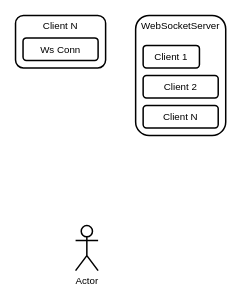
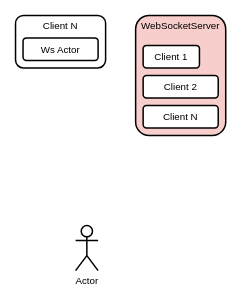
  <mxCell id="0" />
  <mxCell id="1" parent="0" />
  <mxCell id="2" value="" style="group" vertex="1" connectable="0" parent="1"><mxGeometry x="180" y="20" width="120" height="160" as="geometry" /></mxCell>
- <mxCell id="3" value="WebSocketServer" style="rounded=1;whiteSpace=wrap;html=1;strokeWidth=2;fontSize=13;verticalAlign=top;" vertex="1" parent="2"><mxGeometry width="120" height="160" as="geometry" /></mxCell>
+ <mxCell id="3" value="WebSocketServer" style="rounded=1;whiteSpace=wrap;html=1;strokeWidth=2;fontSize=13;verticalAlign=top;fillColor=#f8cecc;" vertex="1" parent="2"><mxGeometry width="120" height="160" as="geometry" /></mxCell>
  <mxCell id="4" value="Client 1" style="rounded=1;whiteSpace=wrap;html=1;strokeWidth=2;fontSize=13;" vertex="1" parent="2"><mxGeometry x="10" y="40" width="75" height="30" as="geometry" /></mxCell>
  <mxCell id="5" value="Client 2" style="rounded=1;whiteSpace=wrap;html=1;strokeWidth=2;fontSize=13;" vertex="1" parent="2"><mxGeometry x="10" y="80" width="100" height="30" as="geometry" /></mxCell>
  <mxCell id="6" value="Client N" style="rounded=1;whiteSpace=wrap;html=1;strokeWidth=2;fontSize=13;" vertex="1" parent="2"><mxGeometry x="10" y="120" width="100" height="30" as="geometry" /></mxCell>
  <mxCell id="7" value="" style="group" vertex="1" connectable="0" parent="1"><mxGeometry x="20" y="20" width="120" height="70" as="geometry" /></mxCell>
  <mxCell id="8" value="Client N" style="rounded=1;whiteSpace=wrap;html=1;strokeWidth=2;fontSize=13;verticalAlign=top;" vertex="1" parent="7"><mxGeometry width="120" height="70" as="geometry" /></mxCell>
- <mxCell id="9" value="Ws Conn" style="rounded=1;whiteSpace=wrap;html=1;strokeWidth=2;fontSize=13;" vertex="1" parent="7"><mxGeometry x="10" y="30" width="100" height="30" as="geometry" /></mxCell>
+ <mxCell id="9" value="Ws Actor" style="rounded=1;whiteSpace=wrap;html=1;strokeWidth=2;fontSize=13;" vertex="1" parent="7"><mxGeometry x="10" y="30" width="100" height="30" as="geometry" /></mxCell>
  <mxCell id="10" value="Actor" style="shape=umlActor;verticalLabelPosition=bottom;verticalAlign=top;html=1;outlineConnect=0;strokeWidth=2;fontSize=13;" vertex="1" parent="1"><mxGeometry x="100" y="300" width="30" height="60" as="geometry" /></mxCell>
